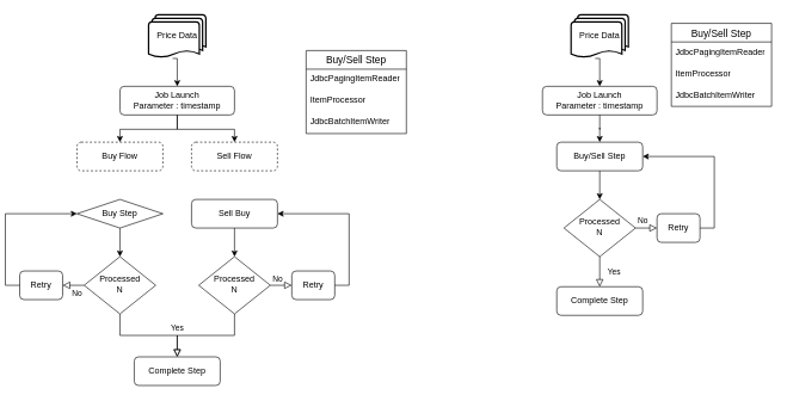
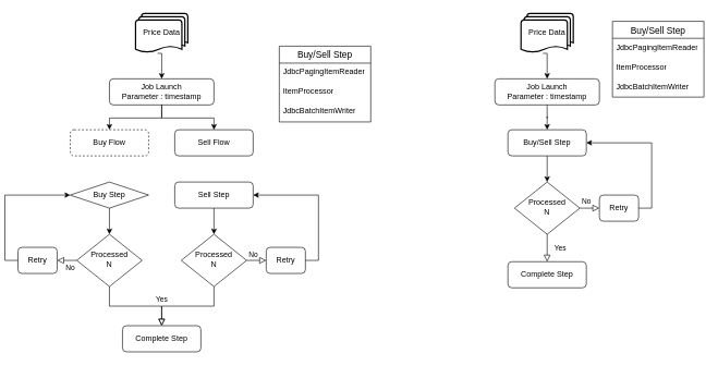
  <mxCell id="0" />
  <mxCell id="1" parent="0" />
  <mxCell id="2" value="Complete Step" style="rounded=1;whiteSpace=wrap;html=1;fontSize=12;glass=0;strokeWidth=1;shadow=0;" parent="1" vertex="1"><mxGeometry x="770" y="400" width="120" height="40" as="geometry" /></mxCell>
  <mxCell id="3" value="Yes" style="rounded=0;html=1;jettySize=auto;orthogonalLoop=1;fontSize=11;endArrow=block;endFill=0;endSize=8;strokeWidth=1;shadow=0;labelBackgroundColor=none;edgeStyle=orthogonalEdgeStyle;entryX=0.5;entryY=0;entryDx=0;entryDy=0;" parent="1" source="4" target="2" edge="1"><mxGeometry y="20" relative="1" as="geometry"><mxPoint as="offset" /><mxPoint x="890" y="408" as="targetPoint" /></mxGeometry></mxCell>
  <mxCell id="4" value="Processed&lt;br style=&quot;border-color: var(--border-color);&quot;&gt;N" style="rhombus;whiteSpace=wrap;html=1;shadow=0;fontFamily=Helvetica;fontSize=12;align=center;strokeWidth=1;spacing=6;spacingTop=-4;" parent="1" vertex="1"><mxGeometry x="780" y="278" width="100" height="80" as="geometry" /></mxCell>
  <mxCell id="5" value="Retry" style="rounded=1;whiteSpace=wrap;html=1;fontSize=12;glass=0;strokeWidth=1;shadow=0;" parent="1" vertex="1"><mxGeometry x="910" y="298" width="60" height="40" as="geometry" /></mxCell>
  <mxCell id="6" value="Price Data" style="strokeWidth=2;html=1;shape=mxgraph.flowchart.multi-document;whiteSpace=wrap;" parent="1" vertex="1"><mxGeometry x="790" y="20" width="80" height="60" as="geometry" /></mxCell>
  <mxCell id="7" value="Job Launch&lt;br&gt;Parameter : timestamp" style="rounded=1;whiteSpace=wrap;html=1;fontSize=12;glass=0;strokeWidth=1;shadow=0;" parent="1" vertex="1"><mxGeometry x="750" y="120" width="160" height="40" as="geometry" /></mxCell>
  <mxCell id="8" value="" style="edgeStyle=orthogonalEdgeStyle;rounded=0;orthogonalLoop=1;jettySize=auto;html=1;exitX=0.42;exitY=1.017;exitDx=0;exitDy=0;exitPerimeter=0;entryX=0.5;entryY=0;entryDx=0;entryDy=0;" parent="1" source="6" target="7" edge="1"><mxGeometry relative="1" as="geometry"><mxPoint x="890" y="238" as="sourcePoint" /><mxPoint x="940" y="238" as="targetPoint" /></mxGeometry></mxCell>
  <mxCell id="9" value="" style="edgeStyle=orthogonalEdgeStyle;rounded=0;orthogonalLoop=1;jettySize=auto;html=1;exitX=1;exitY=0.5;exitDx=0;exitDy=0;entryX=1;entryY=0.5;entryDx=0;entryDy=0;" parent="1" source="5" target="12" edge="1"><mxGeometry relative="1" as="geometry"><mxPoint x="680" y="138" as="sourcePoint" /><mxPoint x="680" y="178" as="targetPoint" /></mxGeometry></mxCell>
  <mxCell id="10" value="" style="edgeStyle=orthogonalEdgeStyle;rounded=0;orthogonalLoop=1;jettySize=auto;html=1;exitX=0.5;exitY=1;exitDx=0;exitDy=0;" parent="1" source="7" target="12" edge="1"><mxGeometry relative="1" as="geometry"><mxPoint x="840" y="130" as="sourcePoint" /><mxPoint x="830" y="200" as="targetPoint" /></mxGeometry></mxCell>
  <mxCell id="11" value="No" style="rounded=0;html=1;jettySize=auto;orthogonalLoop=1;fontSize=11;endArrow=block;endFill=0;endSize=8;strokeWidth=1;shadow=0;labelBackgroundColor=none;edgeStyle=orthogonalEdgeStyle;exitX=1;exitY=0.5;exitDx=0;exitDy=0;entryX=0;entryY=0.5;entryDx=0;entryDy=0;" parent="1" source="4" target="5" edge="1"><mxGeometry x="-0.333" y="10" relative="1" as="geometry"><mxPoint as="offset" /><mxPoint x="790" y="348" as="sourcePoint" /><mxPoint x="740" y="418" as="targetPoint" /></mxGeometry></mxCell>
  <mxCell id="12" value="Buy/Sell Step" style="rounded=1;whiteSpace=wrap;html=1;fontSize=12;glass=0;strokeWidth=1;shadow=0;" parent="1" vertex="1"><mxGeometry x="770" y="198" width="120" height="40" as="geometry" /></mxCell>
  <mxCell id="13" value="" style="edgeStyle=orthogonalEdgeStyle;rounded=0;orthogonalLoop=1;jettySize=auto;html=1;exitX=0.5;exitY=1;exitDx=0;exitDy=0;entryX=0.5;entryY=0;entryDx=0;entryDy=0;" parent="1" source="12" target="4" edge="1"><mxGeometry relative="1" as="geometry"><mxPoint x="520" y="248" as="sourcePoint" /><mxPoint x="520" y="308" as="targetPoint" /></mxGeometry></mxCell>
  <mxCell id="14" value="Buy/Sell Step" style="swimlane;fontStyle=0;childLayout=stackLayout;horizontal=1;startSize=26;horizontalStack=0;resizeParent=1;resizeParentMax=0;resizeLast=0;collapsible=1;marginBottom=0;align=center;fontSize=14;" parent="1" vertex="1"><mxGeometry x="930" y="32" width="140" height="116" as="geometry" /></mxCell>
  <mxCell id="15" value="JdbcPagingItemReader" style="text;strokeColor=none;fillColor=none;spacingLeft=4;spacingRight=4;overflow=hidden;rotatable=0;points=[[0,0.5],[1,0.5]];portConstraint=eastwest;fontSize=12;whiteSpace=wrap;html=1;" parent="14" vertex="1"><mxGeometry y="26" width="140" height="30" as="geometry" /></mxCell>
  <mxCell id="16" value="ItemProcessor" style="text;strokeColor=none;fillColor=none;spacingLeft=4;spacingRight=4;overflow=hidden;rotatable=0;points=[[0,0.5],[1,0.5]];portConstraint=eastwest;fontSize=12;whiteSpace=wrap;html=1;" parent="14" vertex="1"><mxGeometry y="56" width="140" height="30" as="geometry" /></mxCell>
  <mxCell id="17" value="JdbcBatchItemWriter" style="text;strokeColor=none;fillColor=none;spacingLeft=4;spacingRight=4;overflow=hidden;rotatable=0;points=[[0,0.5],[1,0.5]];portConstraint=eastwest;fontSize=12;whiteSpace=wrap;html=1;" parent="14" vertex="1"><mxGeometry y="86" width="140" height="30" as="geometry" /></mxCell>
  <mxCell id="18" value="" style="edgeStyle=orthogonalEdgeStyle;rounded=0;html=1;jettySize=auto;orthogonalLoop=1;fontSize=11;endArrow=block;endFill=0;endSize=8;strokeWidth=1;shadow=0;labelBackgroundColor=none;" edge="1" parent="1" source="19" target="20"><mxGeometry x="0.001" y="10" relative="1" as="geometry"><mxPoint as="offset" /></mxGeometry></mxCell>
  <mxCell id="19" value="Processed&lt;br&gt;N" style="rhombus;whiteSpace=wrap;html=1;shadow=0;fontFamily=Helvetica;fontSize=12;align=center;strokeWidth=1;spacing=6;spacingTop=-4;" vertex="1" parent="1"><mxGeometry x="110" y="358" width="100" height="80" as="geometry" /></mxCell>
  <mxCell id="20" value="Complete Step" style="rounded=1;whiteSpace=wrap;html=1;fontSize=12;glass=0;strokeWidth=1;shadow=0;" vertex="1" parent="1"><mxGeometry x="180" y="498" width="120" height="40" as="geometry" /></mxCell>
  <mxCell id="21" value="Yes" style="rounded=0;html=1;jettySize=auto;orthogonalLoop=1;fontSize=11;endArrow=block;endFill=0;endSize=8;strokeWidth=1;shadow=0;labelBackgroundColor=none;edgeStyle=orthogonalEdgeStyle;entryX=0.5;entryY=0;entryDx=0;entryDy=0;" edge="1" parent="1" source="22" target="20"><mxGeometry x="0.572" y="-10" relative="1" as="geometry"><mxPoint x="10" y="-10" as="offset" /><mxPoint x="300" y="488" as="targetPoint" /></mxGeometry></mxCell>
  <mxCell id="22" value="Processed&lt;br style=&quot;border-color: var(--border-color);&quot;&gt;N" style="rhombus;whiteSpace=wrap;html=1;shadow=0;fontFamily=Helvetica;fontSize=12;align=center;strokeWidth=1;spacing=6;spacingTop=-4;" vertex="1" parent="1"><mxGeometry x="270" y="358" width="100" height="80" as="geometry" /></mxCell>
  <mxCell id="23" value="Retry" style="rounded=1;whiteSpace=wrap;html=1;fontSize=12;glass=0;strokeWidth=1;shadow=0;" vertex="1" parent="1"><mxGeometry x="400" y="378" width="60" height="40" as="geometry" /></mxCell>
  <mxCell id="24" value="Price Data" style="strokeWidth=2;html=1;shape=mxgraph.flowchart.multi-document;whiteSpace=wrap;" vertex="1" parent="1"><mxGeometry x="200" y="20" width="80" height="60" as="geometry" /></mxCell>
  <mxCell id="25" value="Job Launch&lt;br&gt;Parameter : timestamp" style="rounded=1;whiteSpace=wrap;html=1;fontSize=12;glass=0;strokeWidth=1;shadow=0;" vertex="1" parent="1"><mxGeometry x="160" y="120" width="160" height="40" as="geometry" /></mxCell>
  <mxCell id="26" value="" style="edgeStyle=orthogonalEdgeStyle;rounded=0;orthogonalLoop=1;jettySize=auto;html=1;exitX=0.42;exitY=1.017;exitDx=0;exitDy=0;exitPerimeter=0;entryX=0.5;entryY=0;entryDx=0;entryDy=0;" edge="1" parent="1" source="24" target="25"><mxGeometry relative="1" as="geometry"><mxPoint x="300" y="238" as="sourcePoint" /><mxPoint x="350" y="238" as="targetPoint" /></mxGeometry></mxCell>
  <mxCell id="27" value="" style="edgeStyle=orthogonalEdgeStyle;rounded=0;orthogonalLoop=1;jettySize=auto;html=1;exitX=0.5;exitY=1;exitDx=0;exitDy=0;entryX=0.5;entryY=0;entryDx=0;entryDy=0;" edge="1" parent="1" source="25" target="29"><mxGeometry relative="1" as="geometry"><mxPoint x="249" y="179" as="sourcePoint" /><mxPoint x="250" y="218" as="targetPoint" /></mxGeometry></mxCell>
  <mxCell id="28" value="" style="edgeStyle=orthogonalEdgeStyle;rounded=0;orthogonalLoop=1;jettySize=auto;html=1;exitX=1;exitY=0.5;exitDx=0;exitDy=0;entryX=1;entryY=0.5;entryDx=0;entryDy=0;" edge="1" parent="1" source="23" target="34"><mxGeometry relative="1" as="geometry"><mxPoint x="170" y="218" as="sourcePoint" /><mxPoint x="170" y="258" as="targetPoint" /></mxGeometry></mxCell>
  <mxCell id="29" value="Buy Flow" style="rounded=1;whiteSpace=wrap;html=1;fontSize=12;glass=0;strokeWidth=1;shadow=0;dashed=1;" vertex="1" parent="1"><mxGeometry x="100" y="198" width="120" height="40" as="geometry" /></mxCell>
- <mxCell id="30" value="Sell Flow" style="rounded=1;whiteSpace=wrap;html=1;fontSize=12;glass=0;strokeWidth=1;shadow=0;dashed=1;" vertex="1" parent="1"><mxGeometry x="260" y="198" width="120" height="40" as="geometry" /></mxCell>
+ <mxCell id="30" value="Sell Flow" style="rounded=1;whiteSpace=wrap;html=1;fontSize=12;glass=0;strokeWidth=1;shadow=0;" vertex="1" parent="1"><mxGeometry x="260" y="198" width="120" height="40" as="geometry" /></mxCell>
  <mxCell id="31" value="" style="edgeStyle=orthogonalEdgeStyle;rounded=0;orthogonalLoop=1;jettySize=auto;html=1;exitX=0.5;exitY=1;exitDx=0;exitDy=0;" edge="1" parent="1" source="25" target="30"><mxGeometry relative="1" as="geometry"><mxPoint x="250" y="158" as="sourcePoint" /><mxPoint x="110" y="258" as="targetPoint" /></mxGeometry></mxCell>
  <mxCell id="32" value="No" style="rounded=0;html=1;jettySize=auto;orthogonalLoop=1;fontSize=11;endArrow=block;endFill=0;endSize=8;strokeWidth=1;shadow=0;labelBackgroundColor=none;edgeStyle=orthogonalEdgeStyle;exitX=1;exitY=0.5;exitDx=0;exitDy=0;entryX=0;entryY=0.5;entryDx=0;entryDy=0;" edge="1" parent="1" source="22" target="23"><mxGeometry x="-0.333" y="8" relative="1" as="geometry"><mxPoint as="offset" /><mxPoint x="280" y="428" as="sourcePoint" /><mxPoint x="230" y="498" as="targetPoint" /></mxGeometry></mxCell>
  <mxCell id="33" value="Retry" style="rounded=1;whiteSpace=wrap;html=1;fontSize=12;glass=0;strokeWidth=1;shadow=0;" vertex="1" parent="1"><mxGeometry x="20" y="378" width="60" height="40" as="geometry" /></mxCell>
- <mxCell id="34" value="Sell Buy" style="rounded=1;whiteSpace=wrap;html=1;fontSize=12;glass=0;strokeWidth=1;shadow=0;" vertex="1" parent="1"><mxGeometry x="260" y="278" width="120" height="40" as="geometry" /></mxCell>
+ <mxCell id="34" value="Sell Step" style="rounded=1;whiteSpace=wrap;html=1;fontSize=12;glass=0;strokeWidth=1;shadow=0;" vertex="1" parent="1"><mxGeometry x="260" y="278" width="120" height="40" as="geometry" /></mxCell>
  <mxCell id="35" value="No" style="rounded=0;html=1;jettySize=auto;orthogonalLoop=1;fontSize=11;endArrow=block;endFill=0;endSize=8;strokeWidth=1;shadow=0;labelBackgroundColor=none;edgeStyle=orthogonalEdgeStyle;exitX=0;exitY=0.5;exitDx=0;exitDy=0;entryX=1;entryY=0.5;entryDx=0;entryDy=0;" edge="1" parent="1" source="19" target="33"><mxGeometry x="-0.333" y="12" relative="1" as="geometry"><mxPoint as="offset" /><mxPoint x="540" y="428" as="sourcePoint" /><mxPoint x="590" y="428" as="targetPoint" /></mxGeometry></mxCell>
  <mxCell id="36" value="Buy Step" style="rhombus;whiteSpace=wrap;html=1;fontSize=12;glass=0;strokeWidth=1;shadow=0;" vertex="1" parent="1"><mxGeometry x="100" y="278" width="120" height="40" as="geometry" /></mxCell>
  <mxCell id="37" value="" style="edgeStyle=orthogonalEdgeStyle;rounded=0;orthogonalLoop=1;jettySize=auto;html=1;exitX=0.5;exitY=1;exitDx=0;exitDy=0;" edge="1" parent="1" source="36" target="19"><mxGeometry relative="1" as="geometry"><mxPoint x="710" y="428" as="sourcePoint" /><mxPoint x="550" y="308" as="targetPoint" /></mxGeometry></mxCell>
  <mxCell id="38" value="" style="edgeStyle=orthogonalEdgeStyle;rounded=0;orthogonalLoop=1;jettySize=auto;html=1;exitX=0.5;exitY=1;exitDx=0;exitDy=0;entryX=0.5;entryY=0;entryDx=0;entryDy=0;" edge="1" parent="1" source="34" target="22"><mxGeometry relative="1" as="geometry"><mxPoint x="10" y="328" as="sourcePoint" /><mxPoint x="10" y="388" as="targetPoint" /></mxGeometry></mxCell>
  <mxCell id="39" value="" style="edgeStyle=orthogonalEdgeStyle;rounded=0;orthogonalLoop=1;jettySize=auto;html=1;exitX=0;exitY=0.5;exitDx=0;exitDy=0;entryX=0;entryY=0.5;entryDx=0;entryDy=0;" edge="1" parent="1" source="33" target="36"><mxGeometry relative="1" as="geometry"><mxPoint x="690" y="408" as="sourcePoint" /><mxPoint x="550" y="308" as="targetPoint" /></mxGeometry></mxCell>
  <mxCell id="40" value="Buy/Sell Step" style="swimlane;fontStyle=0;childLayout=stackLayout;horizontal=1;startSize=26;horizontalStack=0;resizeParent=1;resizeParentMax=0;resizeLast=0;collapsible=1;marginBottom=0;align=center;fontSize=14;" vertex="1" parent="1"><mxGeometry x="420" y="70" width="140" height="116" as="geometry" /></mxCell>
  <mxCell id="41" value="JdbcPagingItemReader" style="text;strokeColor=none;fillColor=none;spacingLeft=4;spacingRight=4;overflow=hidden;rotatable=0;points=[[0,0.5],[1,0.5]];portConstraint=eastwest;fontSize=12;whiteSpace=wrap;html=1;" vertex="1" parent="40"><mxGeometry y="26" width="140" height="30" as="geometry" /></mxCell>
  <mxCell id="42" value="ItemProcessor" style="text;strokeColor=none;fillColor=none;spacingLeft=4;spacingRight=4;overflow=hidden;rotatable=0;points=[[0,0.5],[1,0.5]];portConstraint=eastwest;fontSize=12;whiteSpace=wrap;html=1;" vertex="1" parent="40"><mxGeometry y="56" width="140" height="30" as="geometry" /></mxCell>
  <mxCell id="43" value="JdbcBatchItemWriter" style="text;strokeColor=none;fillColor=none;spacingLeft=4;spacingRight=4;overflow=hidden;rotatable=0;points=[[0,0.5],[1,0.5]];portConstraint=eastwest;fontSize=12;whiteSpace=wrap;html=1;" vertex="1" parent="40"><mxGeometry y="86" width="140" height="30" as="geometry" /></mxCell>
